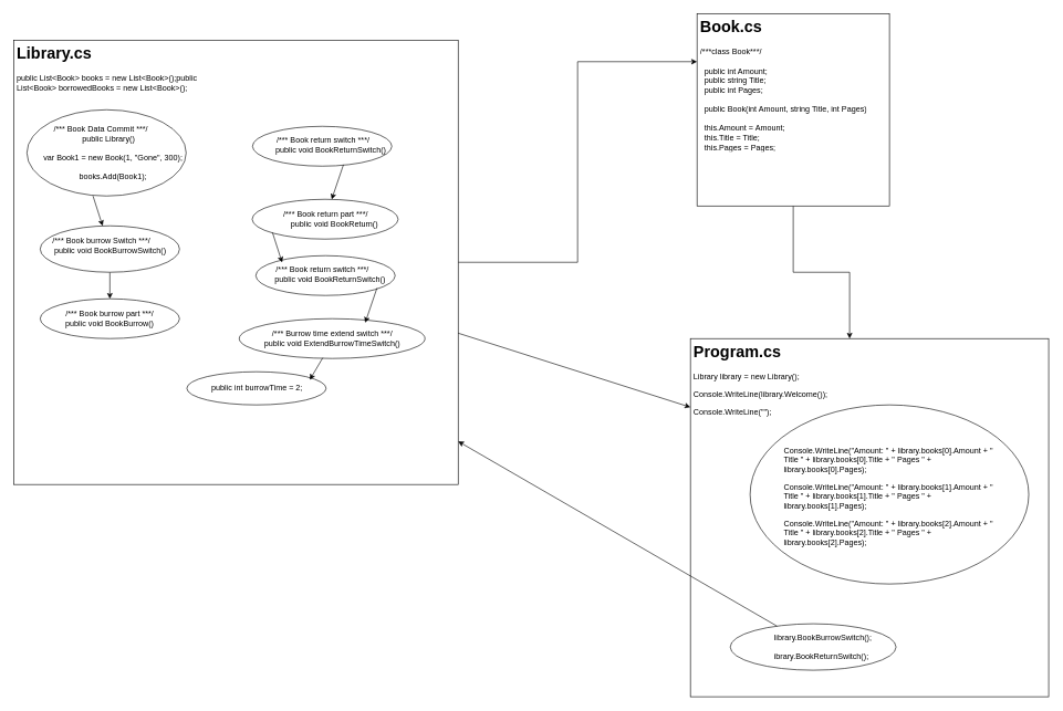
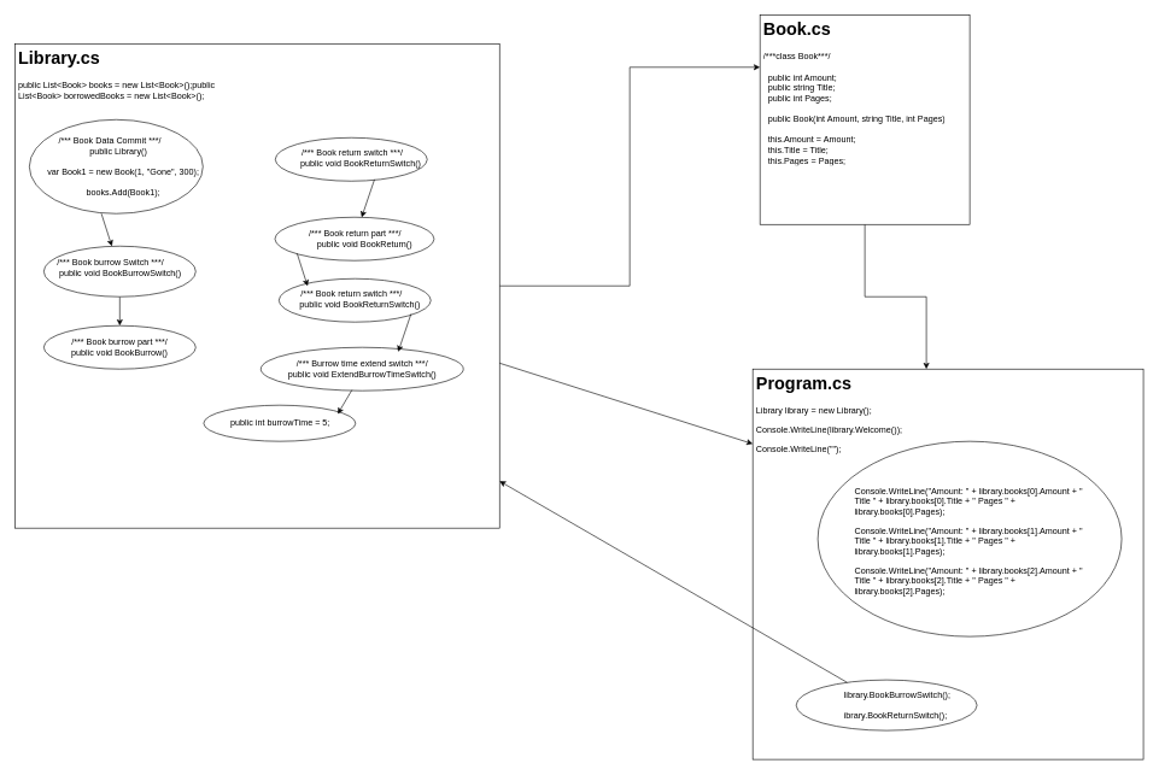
  <mxCell id="0" />
  <mxCell id="1" parent="0" />
  <mxCell id="2" style="edgeStyle=orthogonalEdgeStyle;rounded=0;orthogonalLoop=1;jettySize=auto;html=1;entryX=0;entryY=0.25;entryDx=0;entryDy=0;" edge="1" parent="1" source="3" target="6"><mxGeometry relative="1" as="geometry"><mxPoint x="807" y="139.143" as="targetPoint" /></mxGeometry></mxCell>
  <mxCell id="3" value="" style="whiteSpace=wrap;html=1;aspect=fixed;" vertex="1" parent="1"><mxGeometry x="20" y="60" width="670" height="670" as="geometry" /></mxCell>
  <mxCell id="4" value="&lt;h1&gt;Library.cs&lt;/h1&gt;&lt;p&gt;public List&amp;lt;Book&amp;gt; books = new List&amp;lt;Book&amp;gt;();&lt;span&gt;public List&amp;lt;Book&amp;gt; borrowedBooks = new List&amp;lt;Book&amp;gt;();&lt;/span&gt;&lt;/p&gt;" style="text;html=1;strokeColor=none;fillColor=none;spacing=5;spacingTop=-20;whiteSpace=wrap;overflow=hidden;rounded=0;" vertex="1" parent="1"><mxGeometry x="20" y="60" width="340" height="100" as="geometry" /></mxCell>
  <mxCell id="5" style="edgeStyle=orthogonalEdgeStyle;rounded=0;orthogonalLoop=1;jettySize=auto;html=1;" edge="1" parent="1" source="6" target="11"><mxGeometry relative="1" as="geometry" /></mxCell>
  <mxCell id="6" value="" style="whiteSpace=wrap;html=1;aspect=fixed;" vertex="1" parent="1"><mxGeometry x="1050" y="20" width="290" height="290" as="geometry" /></mxCell>
  <mxCell id="7" value="" style="whiteSpace=wrap;html=1;aspect=fixed;" vertex="1" parent="1"><mxGeometry x="1040" y="510" width="540" height="540" as="geometry" /></mxCell>
  <mxCell id="8" value="" style="ellipse;whiteSpace=wrap;html=1;" vertex="1" parent="1"><mxGeometry x="40" y="165" width="240" height="130" as="geometry" /></mxCell>
  <mxCell id="9" value="&lt;div&gt;&amp;nbsp;/*** Book Data Commit ***/&lt;/div&gt;&lt;div&gt;&amp;nbsp; &amp;nbsp; &amp;nbsp; &amp;nbsp; public Library()&lt;/div&gt;&lt;div&gt;&amp;nbsp; &amp;nbsp; &amp;nbsp; &amp;nbsp;&amp;nbsp;&lt;/div&gt;&lt;div&gt;&amp;nbsp; &amp;nbsp; &amp;nbsp; &amp;nbsp; &amp;nbsp; &amp;nbsp; var Book1 = new Book(1, &quot;Gone&quot;, 300);&lt;/div&gt;&lt;div&gt;&amp;nbsp; &amp;nbsp; &amp;nbsp; &amp;nbsp; &amp;nbsp; &amp;nbsp;&amp;nbsp;&lt;/div&gt;&lt;div&gt;&amp;nbsp; &amp;nbsp; &amp;nbsp; &amp;nbsp; &amp;nbsp; &amp;nbsp; books.Add(Book1);&lt;/div&gt;" style="text;html=1;strokeColor=none;fillColor=none;align=center;verticalAlign=middle;whiteSpace=wrap;rounded=0;" vertex="1" parent="1"><mxGeometry x="20" y="185" width="260" height="90" as="geometry" /></mxCell>
  <mxCell id="10" value="&lt;h1&gt;Book.cs&lt;/h1&gt;&lt;div&gt;/***class Book***/&lt;/div&gt;&lt;div&gt;&amp;nbsp; &amp;nbsp;&amp;nbsp;&lt;/div&gt;&lt;div&gt;&amp;nbsp; public int Amount;&lt;/div&gt;&lt;div&gt;&amp;nbsp; public string Title;&lt;/div&gt;&lt;div&gt;&amp;nbsp; public int Pages;&lt;/div&gt;&lt;div&gt;&amp;nbsp; &amp;nbsp; &amp;nbsp; &amp;nbsp;&lt;/div&gt;&lt;div&gt;&amp;nbsp; public Book(int Amount, string Title, int Pages)&lt;/div&gt;&lt;div&gt;&amp;nbsp; &amp;nbsp; &amp;nbsp;&lt;/div&gt;&lt;div&gt;&amp;nbsp; this.Amount = Amount;&lt;/div&gt;&lt;div&gt;&amp;nbsp; this.Title = Title;&lt;/div&gt;&lt;div&gt;&amp;nbsp; this.Pages = Pages;&amp;nbsp; &amp;nbsp; &amp;nbsp; &amp;nbsp; &amp;nbsp; &amp;nbsp;&lt;/div&gt;" style="text;html=1;strokeColor=none;fillColor=none;spacing=5;spacingTop=-20;whiteSpace=wrap;overflow=hidden;rounded=0;" vertex="1" parent="1"><mxGeometry x="1050" y="20" width="290" height="220" as="geometry" /></mxCell>
  <mxCell id="11" value="&lt;h1&gt;Program.cs&lt;/h1&gt;&lt;p&gt;Library library = new Library();&lt;/p&gt;&lt;p&gt;Console.WriteLine(library.Welcome());&lt;/p&gt;&lt;p&gt;Console.WriteLine(&quot;&quot;);&lt;/p&gt;&lt;p&gt;&lt;br&gt;&lt;/p&gt;&lt;p&gt;&lt;br&gt;&lt;/p&gt;&lt;p&gt;&lt;br&gt;&lt;/p&gt;&lt;p&gt;&lt;br&gt;&lt;/p&gt;" style="text;html=1;strokeColor=none;fillColor=none;spacing=5;spacingTop=-20;whiteSpace=wrap;overflow=hidden;rounded=0;" vertex="1" parent="1"><mxGeometry x="1040" y="510" width="480" height="360" as="geometry" /></mxCell>
  <mxCell id="12" value="" style="endArrow=classic;html=1;" edge="1" parent="1" source="3" target="11"><mxGeometry width="50" height="50" relative="1" as="geometry"><mxPoint x="730" y="680" as="sourcePoint" /><mxPoint x="780" y="630" as="targetPoint" /></mxGeometry></mxCell>
  <mxCell id="13" value="" style="edgeStyle=orthogonalEdgeStyle;rounded=0;orthogonalLoop=1;jettySize=auto;html=1;" edge="1" parent="1" source="14" target="15"><mxGeometry relative="1" as="geometry" /></mxCell>
  <mxCell id="14" value="" style="ellipse;whiteSpace=wrap;html=1;" vertex="1" parent="1"><mxGeometry x="60" y="340" width="210" height="70" as="geometry" /></mxCell>
  <mxCell id="15" value="" style="ellipse;whiteSpace=wrap;html=1;" vertex="1" parent="1"><mxGeometry x="60" y="450" width="210" height="60" as="geometry" /></mxCell>
  <mxCell id="16" value="&lt;div&gt;/*** Book burrow Switch ***/&lt;/div&gt;&lt;div&gt;&amp;nbsp; &amp;nbsp; &amp;nbsp; &amp;nbsp; public void BookBurrowSwitch()&lt;/div&gt;" style="text;html=1;strokeColor=none;fillColor=none;align=center;verticalAlign=middle;whiteSpace=wrap;rounded=0;" vertex="1" parent="1"><mxGeometry x="40" y="350" width="225" height="40" as="geometry" /></mxCell>
  <mxCell id="17" value="" style="endArrow=classic;html=1;exitX=0.415;exitY=1;exitDx=0;exitDy=0;exitPerimeter=0;" edge="1" parent="1" source="8" target="14"><mxGeometry width="50" height="50" relative="1" as="geometry"><mxPoint x="255" y="325" as="sourcePoint" /><mxPoint x="305" y="275" as="targetPoint" /></mxGeometry></mxCell>
  <mxCell id="18" value="" style="ellipse;whiteSpace=wrap;html=1;" vertex="1" parent="1"><mxGeometry x="380" y="190" width="210" height="60" as="geometry" /></mxCell>
  <mxCell id="19" value="" style="ellipse;whiteSpace=wrap;html=1;" vertex="1" parent="1"><mxGeometry x="379.5" y="300" width="220" height="60" as="geometry" /></mxCell>
  <mxCell id="20" value="&lt;div&gt;&amp;nbsp;/*** Book return switch ***/&lt;/div&gt;&lt;div&gt;&amp;nbsp; &amp;nbsp; &amp;nbsp; &amp;nbsp; public void BookReturnSwitch()&lt;/div&gt;" style="text;html=1;strokeColor=none;fillColor=none;align=center;verticalAlign=middle;whiteSpace=wrap;rounded=0;direction=south;" vertex="1" parent="1"><mxGeometry x="386" y="205" width="198" height="25" as="geometry" /></mxCell>
  <mxCell id="21" value="" style="ellipse;whiteSpace=wrap;html=1;" vertex="1" parent="1"><mxGeometry x="360" y="480" width="280" height="60" as="geometry" /></mxCell>
  <mxCell id="22" value="&lt;div&gt;/*** Burrow time extend switch ***/&lt;/div&gt;&lt;div&gt;public void ExtendBurrowTimeSwitch()&lt;/div&gt;" style="text;html=1;strokeColor=none;fillColor=none;align=center;verticalAlign=middle;whiteSpace=wrap;rounded=0;" vertex="1" parent="1"><mxGeometry x="380.5" y="485" width="239" height="50" as="geometry" /></mxCell>
  <mxCell id="23" value="/*** Book burrow part ***/&lt;br&gt;public void BookBurrow()" style="text;html=1;strokeColor=none;fillColor=none;align=center;verticalAlign=middle;whiteSpace=wrap;rounded=0;" vertex="1" parent="1"><mxGeometry x="95" y="460" width="140" height="40" as="geometry" /></mxCell>
  <mxCell id="24" value="&lt;div&gt;/*** Book return part ***/&lt;/div&gt;&lt;div&gt;&amp;nbsp; &amp;nbsp; &amp;nbsp; &amp;nbsp; public void BookReturn()&lt;/div&gt;" style="text;html=1;strokeColor=none;fillColor=none;align=center;verticalAlign=middle;whiteSpace=wrap;rounded=0;" vertex="1" parent="1"><mxGeometry x="401.5" y="310" width="177" height="40" as="geometry" /></mxCell>
  <mxCell id="25" value="" style="ellipse;whiteSpace=wrap;html=1;" vertex="1" parent="1"><mxGeometry x="385" y="385" width="210" height="60" as="geometry" /></mxCell>
  <mxCell id="26" value="&lt;div&gt;&amp;nbsp;/*** Book return switch ***/&lt;/div&gt;&lt;div&gt;&amp;nbsp; &amp;nbsp; &amp;nbsp; &amp;nbsp; public void BookReturnSwitch()&lt;/div&gt;" style="text;html=1;strokeColor=none;fillColor=none;align=center;verticalAlign=middle;whiteSpace=wrap;rounded=0;direction=south;" vertex="1" parent="1"><mxGeometry x="385" y="400" width="198" height="25" as="geometry" /></mxCell>
  <mxCell id="27" value="" style="endArrow=classic;html=1;exitX=0.653;exitY=0.963;exitDx=0;exitDy=0;exitPerimeter=0;" edge="1" parent="1" source="18" target="19"><mxGeometry width="50" height="50" relative="1" as="geometry"><mxPoint x="610" y="280" as="sourcePoint" /><mxPoint x="660" y="230" as="targetPoint" /></mxGeometry></mxCell>
  <mxCell id="28" value="" style="endArrow=classic;html=1;exitX=0.415;exitY=1;exitDx=0;exitDy=0;exitPerimeter=0;" edge="1" parent="1"><mxGeometry width="50" height="50" relative="1" as="geometry"><mxPoint x="410.1" y="350" as="sourcePoint" /><mxPoint x="424.621" y="395.188" as="targetPoint" /></mxGeometry></mxCell>
  <mxCell id="29" value="" style="endArrow=classic;html=1;exitX=0.653;exitY=0.963;exitDx=0;exitDy=0;exitPerimeter=0;" edge="1" parent="1"><mxGeometry width="50" height="50" relative="1" as="geometry"><mxPoint x="567.63" y="433.78" as="sourcePoint" /><mxPoint x="549.838" y="486.12" as="targetPoint" /></mxGeometry></mxCell>
  <mxCell id="30" value="" style="ellipse;whiteSpace=wrap;html=1;" vertex="1" parent="1"><mxGeometry x="281" y="560" width="210" height="50" as="geometry" /></mxCell>
- <mxCell id="31" value="public int burrowTime = 2;" style="text;html=1;strokeColor=none;fillColor=none;align=center;verticalAlign=middle;whiteSpace=wrap;rounded=0;" vertex="1" parent="1"><mxGeometry x="312" y="565" width="150" height="40" as="geometry" /></mxCell>
+ <mxCell id="31" value="public int burrowTime = 5;" style="text;html=1;strokeColor=none;fillColor=none;align=center;verticalAlign=middle;whiteSpace=wrap;rounded=0;" vertex="1" parent="1"><mxGeometry x="312" y="565" width="150" height="40" as="geometry" /></mxCell>
  <mxCell id="32" value="" style="endArrow=classic;html=1;exitX=0.441;exitY=1.08;exitDx=0;exitDy=0;exitPerimeter=0;" edge="1" parent="1" source="22"><mxGeometry width="50" height="50" relative="1" as="geometry"><mxPoint x="484.13" y="519.78" as="sourcePoint" /><mxPoint x="466.338" y="572.12" as="targetPoint" /></mxGeometry></mxCell>
  <mxCell id="33" value="" style="ellipse;whiteSpace=wrap;html=1;" vertex="1" parent="1"><mxGeometry x="1130" y="610" width="420" height="270" as="geometry" /></mxCell>
  <mxCell id="34" value="&lt;p style=&quot;text-align: left&quot;&gt;Console.WriteLine(&quot;Amount: &quot; + library.books[0].Amount + &quot; Title &quot; + library.books[0].Title + &quot; Pages &quot; + library.books[0].Pages);&lt;br&gt;&lt;/p&gt;&lt;p style=&quot;text-align: left&quot;&gt;Console.WriteLine(&quot;Amount: &quot; + library.books[1].Amount + &quot; Title &quot; + library.books[1].Title + &quot; Pages &quot; + library.books[1].Pages);&lt;/p&gt;&lt;p style=&quot;text-align: left&quot;&gt;Console.WriteLine(&quot;Amount: &quot; + library.books[2].Amount + &quot; Title &quot; + library.books[2].Title + &quot; Pages &quot; + library.books[2].Pages);&lt;/p&gt;" style="text;html=1;strokeColor=none;fillColor=none;align=center;verticalAlign=middle;whiteSpace=wrap;rounded=0;" vertex="1" parent="1"><mxGeometry x="1180" y="660" width="340" height="175" as="geometry" /></mxCell>
  <mxCell id="35" value="" style="ellipse;whiteSpace=wrap;html=1;" vertex="1" parent="1"><mxGeometry x="1100" y="940" width="250" height="70" as="geometry" /></mxCell>
  <mxCell id="36" value="&lt;p style=&quot;text-align: left&quot;&gt;library.BookBurrowSwitch();&lt;br&gt;&lt;/p&gt;&lt;p style=&quot;text-align: left&quot;&gt;ibrary.BookReturnSwitch();&lt;/p&gt;" style="text;html=1;strokeColor=none;fillColor=none;align=center;verticalAlign=middle;whiteSpace=wrap;rounded=0;" vertex="1" parent="1"><mxGeometry x="1150" y="940" width="180" height="70" as="geometry" /></mxCell>
  <mxCell id="37" value="" style="endArrow=classic;html=1;entryX=1;entryY=0.903;entryDx=0;entryDy=0;entryPerimeter=0;" edge="1" parent="1" source="35" target="3"><mxGeometry width="50" height="50" relative="1" as="geometry"><mxPoint x="880" y="820" as="sourcePoint" /><mxPoint x="930" y="770" as="targetPoint" /></mxGeometry></mxCell>
